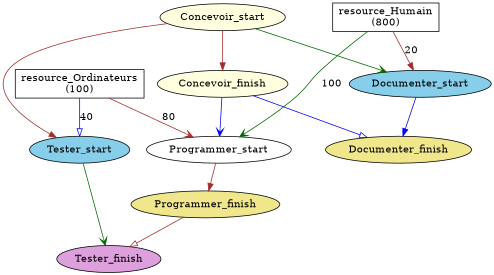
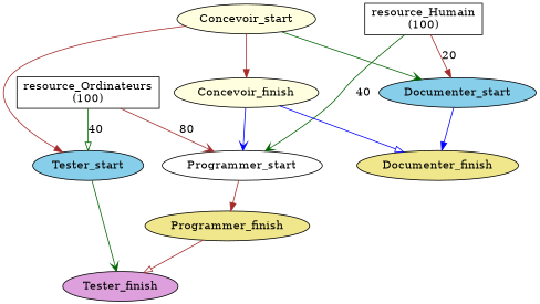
  digraph {
    node [shape=ellipse style=filled]
    edge [arrowhead=vee color=brown]
    n1 [label=<resource_Ordinateurs<BR />(100)> shape=rectangle style=""]
    Tester_start [fillcolor=skyblue]
    Programmer_start [fillcolor=white]
    Tester_finish [fillcolor=plum]
    Programmer_finish [fillcolor=khaki]
-   n6 [label=<resource_Humain<BR />(800)> shape=rectangle style=""]
+   n6 [label=<resource_Humain<BR />(100)> shape=rectangle style=""]
    Documenter_start [fillcolor=skyblue]
    Documenter_finish [fillcolor=khaki]
    Concevoir_start [fillcolor=lightyellow]
    Concevoir_finish [fillcolor=lightyellow]
-   n1 -> Tester_start [arrowhead=onormal color=blue label=40]
+   n1 -> Tester_start [arrowhead=onormal color=darkgreen label=40]
    n1 -> Programmer_start [label=80]
    Tester_start -> Tester_finish [color=darkgreen]
    Programmer_start -> Programmer_finish [arrowhead=normal]
    Programmer_finish -> Tester_finish [arrowhead=onormal]
-   n6 -> Programmer_start [color=darkgreen label=100]
+   n6 -> Programmer_start [color=darkgreen label=40]
    n6 -> Documenter_start [arrowhead=normal label=20]
    Documenter_start -> Documenter_finish [arrowhead=normal color=blue]
    Concevoir_start -> Tester_start [arrowhead=normal]
    Concevoir_start -> Documenter_start [color=darkgreen]
    Concevoir_start -> Concevoir_finish [arrowhead=normal]
    Concevoir_finish -> Programmer_start [color=blue]
    Concevoir_finish -> Documenter_finish [arrowhead=onormal color=blue]
  }
